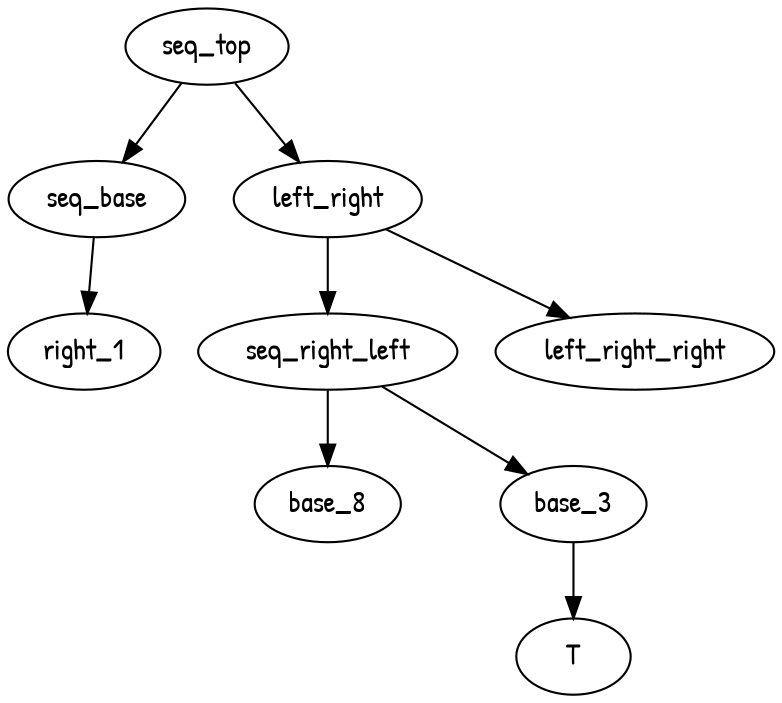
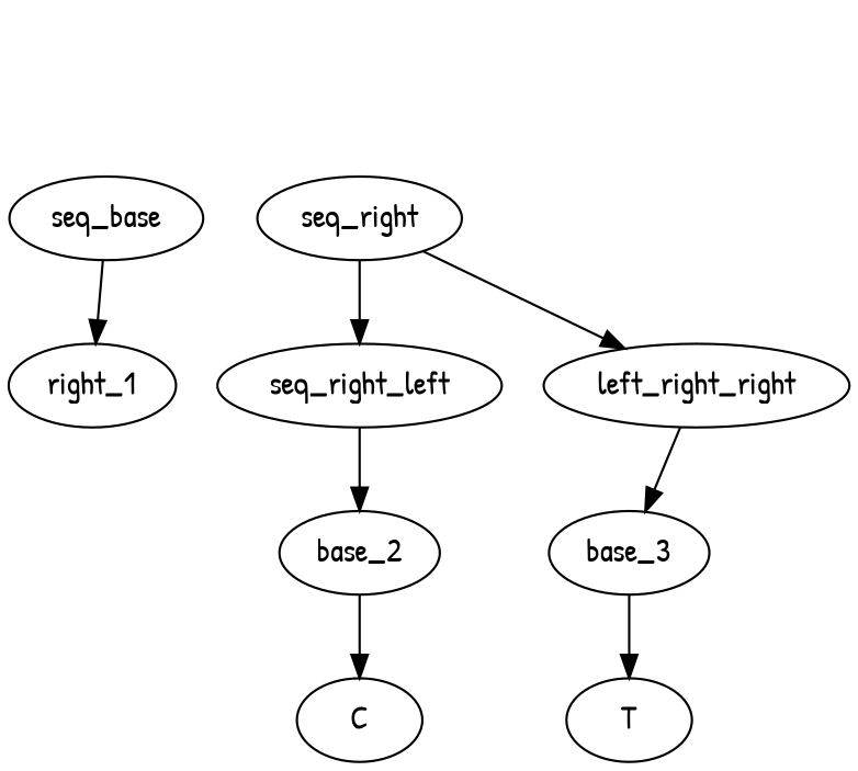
  digraph {
    fontname="Patrick Hand"
    node [fontname="Patrick Hand"]
    edge [fontname="Patrick Hand"]
    n1 [label=seq_base]
-   seq_top
-   seq_right [label=left_right]
+   seq_right
    n4 [label=right_1]
    seq_right_left
    n6 [label=left_right_right]
-   base_2 [label=base_8]
+   base_2
    base_3
+   C
    T
    n1 -> n4
-   seq_top -> n1
-   seq_top -> seq_right
    seq_right -> seq_right_left
    seq_right -> n6
    seq_right_left -> base_2
-   seq_right_left -> base_3
+   n6 -> base_3
+   base_2 -> C
    base_3 -> T
  }
